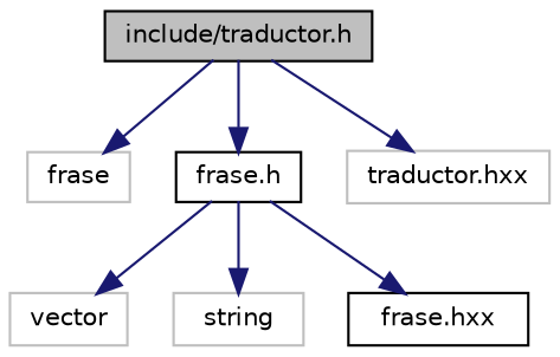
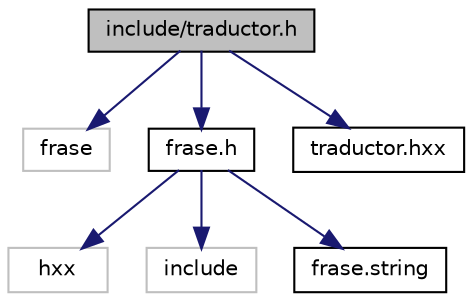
  digraph {
    node [color=black fillcolor=white fontname=Helvetica fontsize=10 shape=record style=filled]
    edge [color=midnightblue fontname=Helvetica fontsize=10 labelfontname=Helvetica labelfontsize=10 style=solid]
    n1 [fillcolor=grey75 fontcolor=black height=0.2 label="include/traductor.h" width=0.4]
    n2 [color=grey75 height=0.2 label=frase width=0.4]
    n3 [height=0.2 label="frase.h" width=0.4]
-   n4 [color=grey75 height=0.2 label="traductor.hxx" width=0.4]
-   n5 [color=grey75 height=0.2 label=vector width=0.4]
-   n6 [color=grey75 height=0.2 label=string width=0.4]
-   n7 [height=0.2 label="frase.hxx" width=0.4]
+   n4 [height=0.2 label="traductor.hxx" width=0.4]
+   n5 [color=grey75 height=0.2 label=hxx width=0.4]
+   n6 [color=grey75 height=0.2 label=include width=0.4]
+   n7 [height=0.2 label="frase.string" width=0.4]
    n1 -> n2
    n1 -> n3
    n1 -> n4
    n3 -> n5
    n3 -> n6
    n3 -> n7
  }
